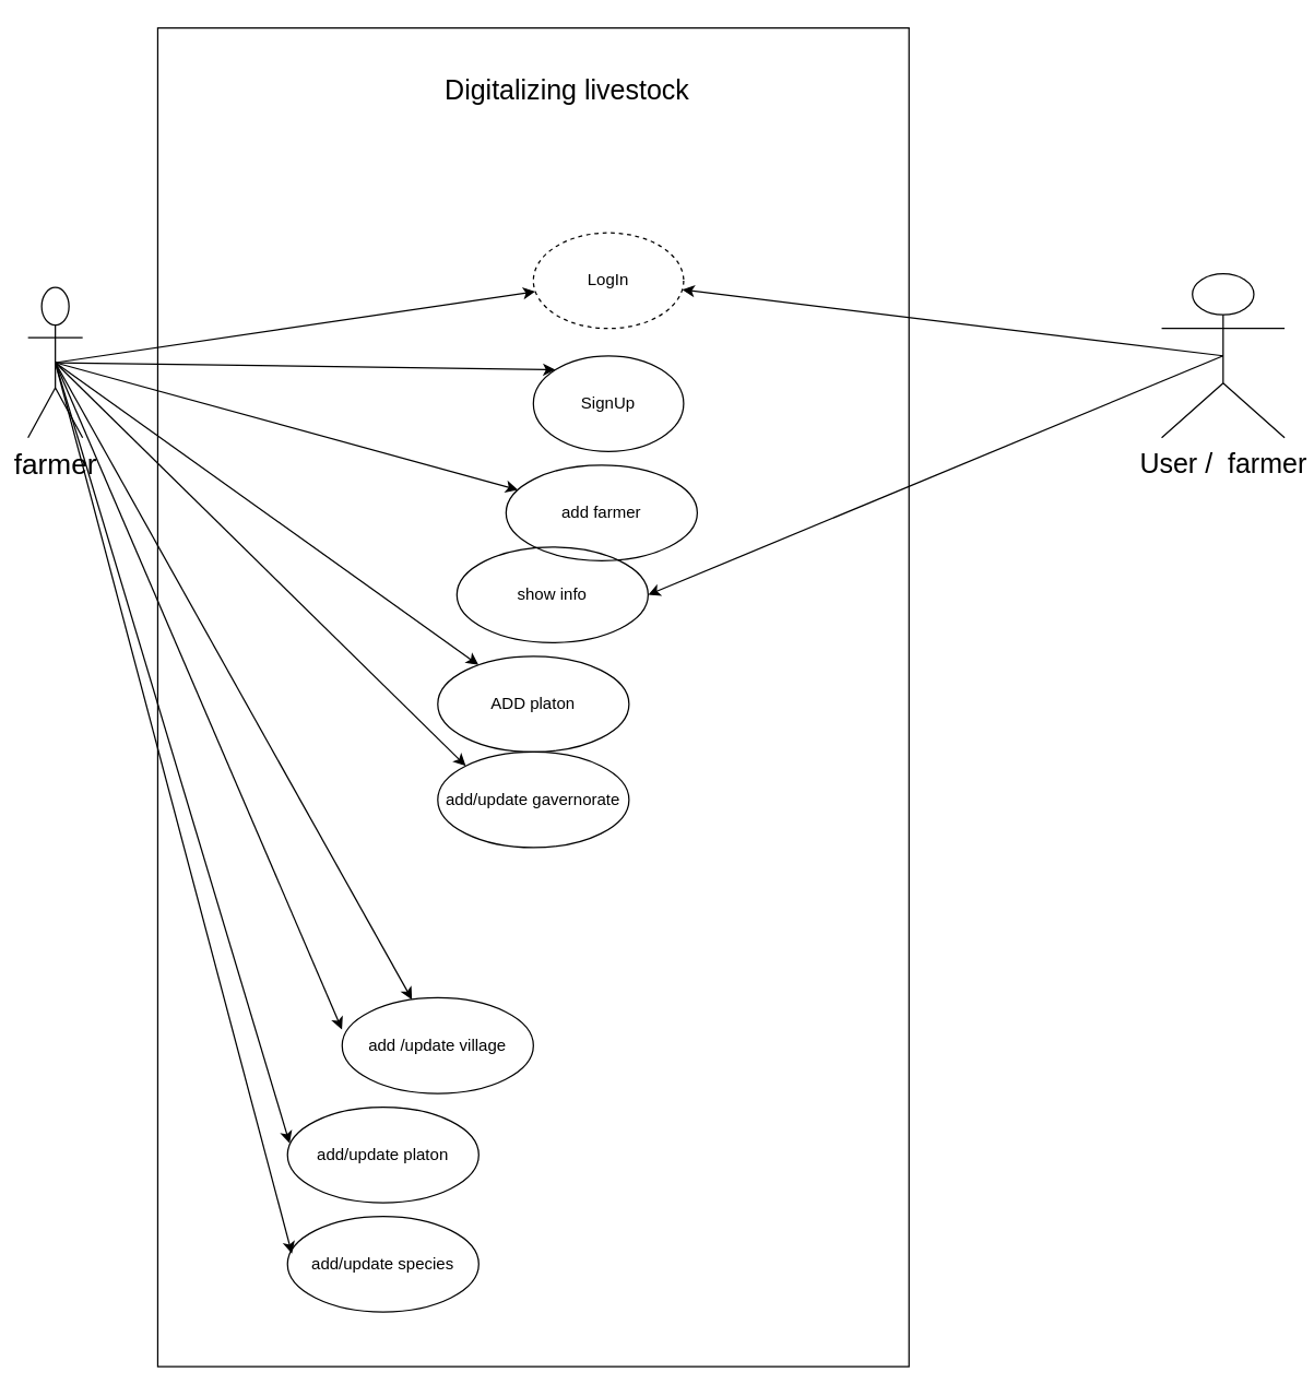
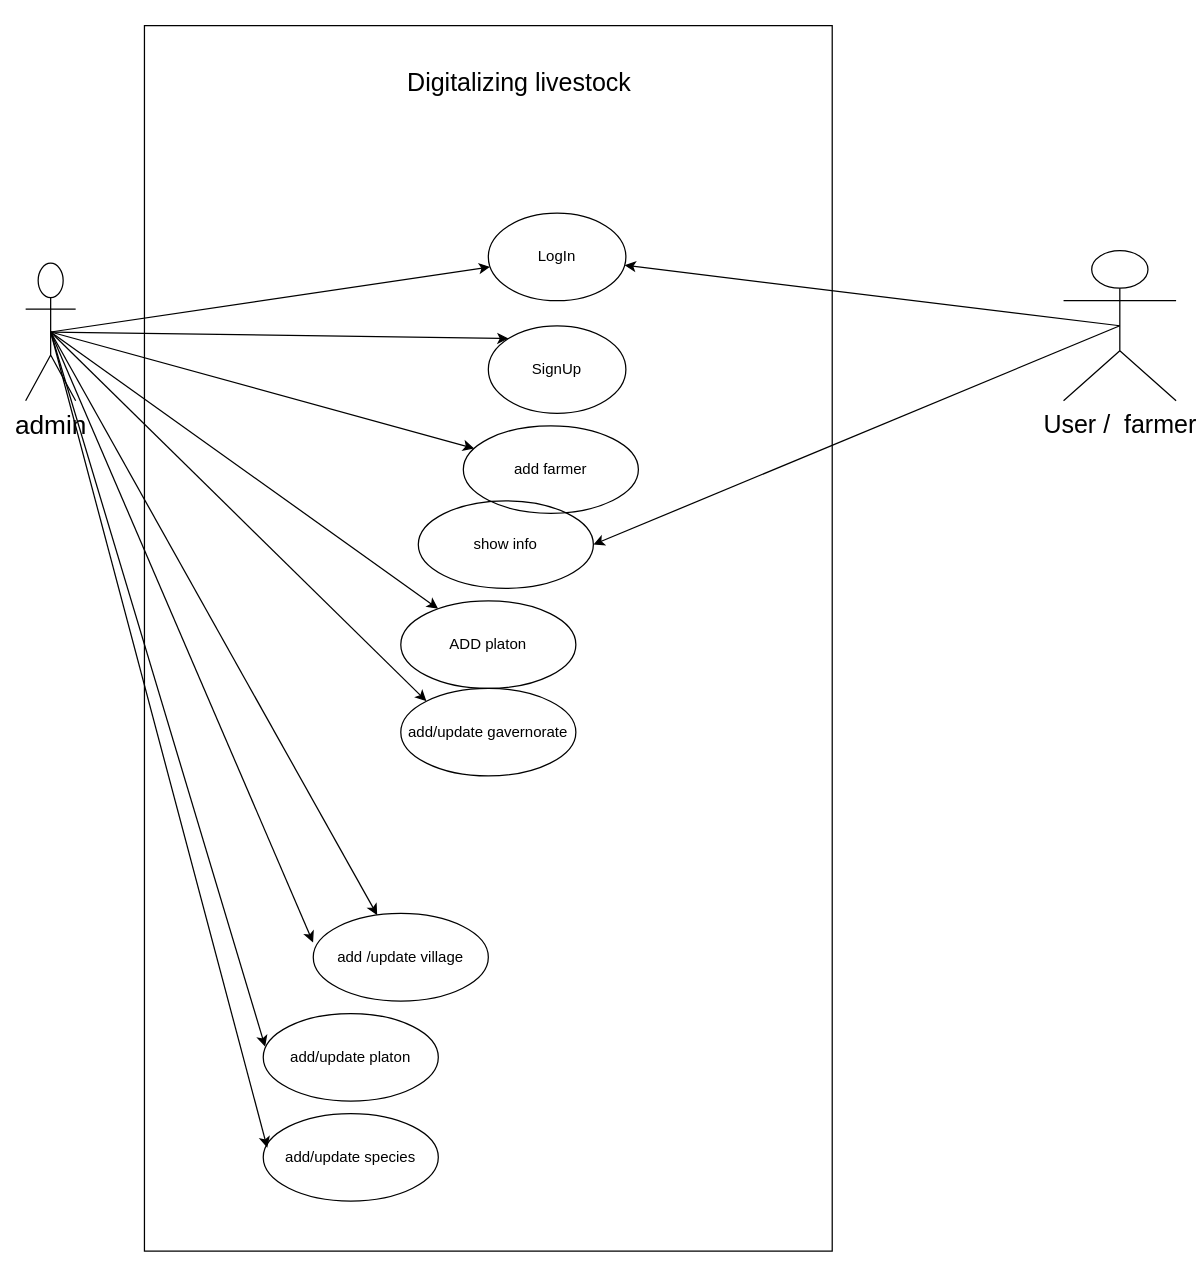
  <mxCell id="0" />
  <mxCell id="1" parent="0" />
  <mxCell id="2" style="edgeStyle=none;html=1;exitX=0.5;exitY=0.5;exitDx=0;exitDy=0;exitPerimeter=0;" parent="1" source="11" target="12" edge="1"><mxGeometry relative="1" as="geometry" /></mxCell>
  <mxCell id="3" style="edgeStyle=none;html=1;exitX=0.5;exitY=0.5;exitDx=0;exitDy=0;exitPerimeter=0;entryX=0;entryY=0;entryDx=0;entryDy=0;" parent="1" source="11" target="13" edge="1"><mxGeometry relative="1" as="geometry" /></mxCell>
  <mxCell id="4" style="edgeStyle=none;html=1;exitX=0.5;exitY=0.5;exitDx=0;exitDy=0;exitPerimeter=0;" parent="1" source="11" target="14" edge="1"><mxGeometry relative="1" as="geometry" /></mxCell>
  <mxCell id="5" style="edgeStyle=none;html=1;exitX=0.5;exitY=0.5;exitDx=0;exitDy=0;exitPerimeter=0;" parent="1" source="11" target="15" edge="1"><mxGeometry relative="1" as="geometry" /></mxCell>
  <mxCell id="6" style="edgeStyle=none;html=1;exitX=0.5;exitY=0.5;exitDx=0;exitDy=0;exitPerimeter=0;entryX=0;entryY=0;entryDx=0;entryDy=0;fontColor=none;" parent="1" source="11" target="16" edge="1"><mxGeometry relative="1" as="geometry" /></mxCell>
  <mxCell id="7" style="edgeStyle=none;html=1;exitX=0.5;exitY=0.5;exitDx=0;exitDy=0;exitPerimeter=0;fontColor=none;" parent="1" source="11" target="17" edge="1"><mxGeometry relative="1" as="geometry" /></mxCell>
  <mxCell id="8" style="edgeStyle=none;html=1;exitX=0.5;exitY=0.5;exitDx=0;exitDy=0;exitPerimeter=0;entryX=-0.001;entryY=0.331;entryDx=0;entryDy=0;entryPerimeter=0;fontColor=none;" parent="1" source="11" target="17" edge="1"><mxGeometry relative="1" as="geometry" /></mxCell>
  <mxCell id="9" style="edgeStyle=none;html=1;exitX=0.5;exitY=0.5;exitDx=0;exitDy=0;exitPerimeter=0;entryX=0.011;entryY=0.379;entryDx=0;entryDy=0;entryPerimeter=0;fontColor=none;" parent="1" source="11" target="18" edge="1"><mxGeometry relative="1" as="geometry" /></mxCell>
  <mxCell id="10" style="edgeStyle=none;html=1;exitX=0.5;exitY=0.5;exitDx=0;exitDy=0;exitPerimeter=0;entryX=0.023;entryY=0.391;entryDx=0;entryDy=0;entryPerimeter=0;fontColor=none;" parent="1" source="11" target="19" edge="1"><mxGeometry relative="1" as="geometry" /></mxCell>
- <mxCell id="11" value="&lt;font style=&quot;font-size: 21px;&quot;&gt;farmer&lt;/font&gt;" style="shape=umlActor;verticalLabelPosition=bottom;verticalAlign=top;html=1;strokeWidth=1;" parent="1" vertex="1"><mxGeometry x="20" y="210" width="40" height="110" as="geometry" /></mxCell>
- <mxCell id="12" value="LogIn" style="ellipse;whiteSpace=wrap;html=1;dashed=1;" parent="1" vertex="1"><mxGeometry x="390" y="170" width="110" height="70" as="geometry" /></mxCell>
+ <mxCell id="11" value="&lt;font style=&quot;font-size: 21px;&quot;&gt;admin&lt;/font&gt;" style="shape=umlActor;verticalLabelPosition=bottom;verticalAlign=top;html=1;strokeWidth=1;" parent="1" vertex="1"><mxGeometry x="20" y="210" width="40" height="110" as="geometry" /></mxCell>
+ <mxCell id="12" value="LogIn" style="ellipse;whiteSpace=wrap;html=1;" parent="1" vertex="1"><mxGeometry x="390" y="170" width="110" height="70" as="geometry" /></mxCell>
  <mxCell id="13" value="SignUp" style="ellipse;whiteSpace=wrap;html=1;" parent="1" vertex="1"><mxGeometry x="390" y="260" width="110" height="70" as="geometry" /></mxCell>
  <mxCell id="14" value="add farmer" style="ellipse;whiteSpace=wrap;html=1;" parent="1" vertex="1"><mxGeometry x="370" y="340" width="140" height="70" as="geometry" /></mxCell>
  <mxCell id="15" value="ADD platon" style="ellipse;whiteSpace=wrap;html=1;" parent="1" vertex="1"><mxGeometry x="320" y="480" width="140" height="70" as="geometry" /></mxCell>
  <mxCell id="16" value="add/update gavernorate" style="ellipse;whiteSpace=wrap;html=1;rounded=0;fontColor=none;strokeColor=default;fillColor=none;" parent="1" vertex="1"><mxGeometry x="320" y="550" width="140" height="70" as="geometry" /></mxCell>
  <mxCell id="17" value="add /update village" style="ellipse;whiteSpace=wrap;html=1;rounded=0;fontColor=none;strokeColor=default;fillColor=none;" parent="1" vertex="1"><mxGeometry x="250" y="730" width="140" height="70" as="geometry" /></mxCell>
  <mxCell id="18" value="add/update platon" style="ellipse;whiteSpace=wrap;html=1;rounded=0;fontColor=none;strokeColor=default;fillColor=none;" parent="1" vertex="1"><mxGeometry x="210" y="810" width="140" height="70" as="geometry" /></mxCell>
  <mxCell id="19" value="add/update species" style="ellipse;whiteSpace=wrap;html=1;rounded=0;fontColor=none;strokeColor=default;fillColor=none;" parent="1" vertex="1"><mxGeometry x="210" y="890" width="140" height="70" as="geometry" /></mxCell>
  <mxCell id="20" style="edgeStyle=none;html=1;exitX=0.5;exitY=0.5;exitDx=0;exitDy=0;exitPerimeter=0;fontColor=none;" parent="1" source="25" target="12" edge="1"><mxGeometry relative="1" as="geometry"><mxPoint x="755" y="277.5" as="sourcePoint" /></mxGeometry></mxCell>
  <mxCell id="21" style="edgeStyle=none;html=1;exitX=0.5;exitY=0.5;exitDx=0;exitDy=0;exitPerimeter=0;entryX=1;entryY=0.5;entryDx=0;entryDy=0;fontColor=none;" parent="1" source="25" target="22" edge="1"><mxGeometry relative="1" as="geometry"><mxPoint x="755" y="277.5" as="sourcePoint" /></mxGeometry></mxCell>
  <mxCell id="22" value="show info" style="ellipse;whiteSpace=wrap;html=1;rounded=0;fontColor=none;strokeColor=default;fillColor=none;" parent="1" vertex="1"><mxGeometry x="334" y="400" width="140" height="70" as="geometry" /></mxCell>
  <mxCell id="23" value="" style="rounded=0;whiteSpace=wrap;html=1;fontColor=none;strokeColor=default;fillColor=none;" parent="1" vertex="1"><mxGeometry x="115" y="20" width="550" height="980" as="geometry" /></mxCell>
  <mxCell id="24" value="Digitalizing livestock" style="text;html=1;strokeColor=none;fillColor=none;align=center;verticalAlign=middle;whiteSpace=wrap;rounded=0;fontColor=none;fontSize=20;" parent="1" vertex="1"><mxGeometry x="190" y="50" width="450" height="30" as="geometry" /></mxCell>
  <mxCell id="25" value="&lt;font style=&quot;font-size: 20px;&quot;&gt;User /&amp;nbsp; farmer&lt;/font&gt;" style="shape=umlActor;verticalLabelPosition=bottom;verticalAlign=top;html=1;outlineConnect=0;" parent="1" vertex="1"><mxGeometry x="850" y="200" width="90" height="120" as="geometry" /></mxCell>
